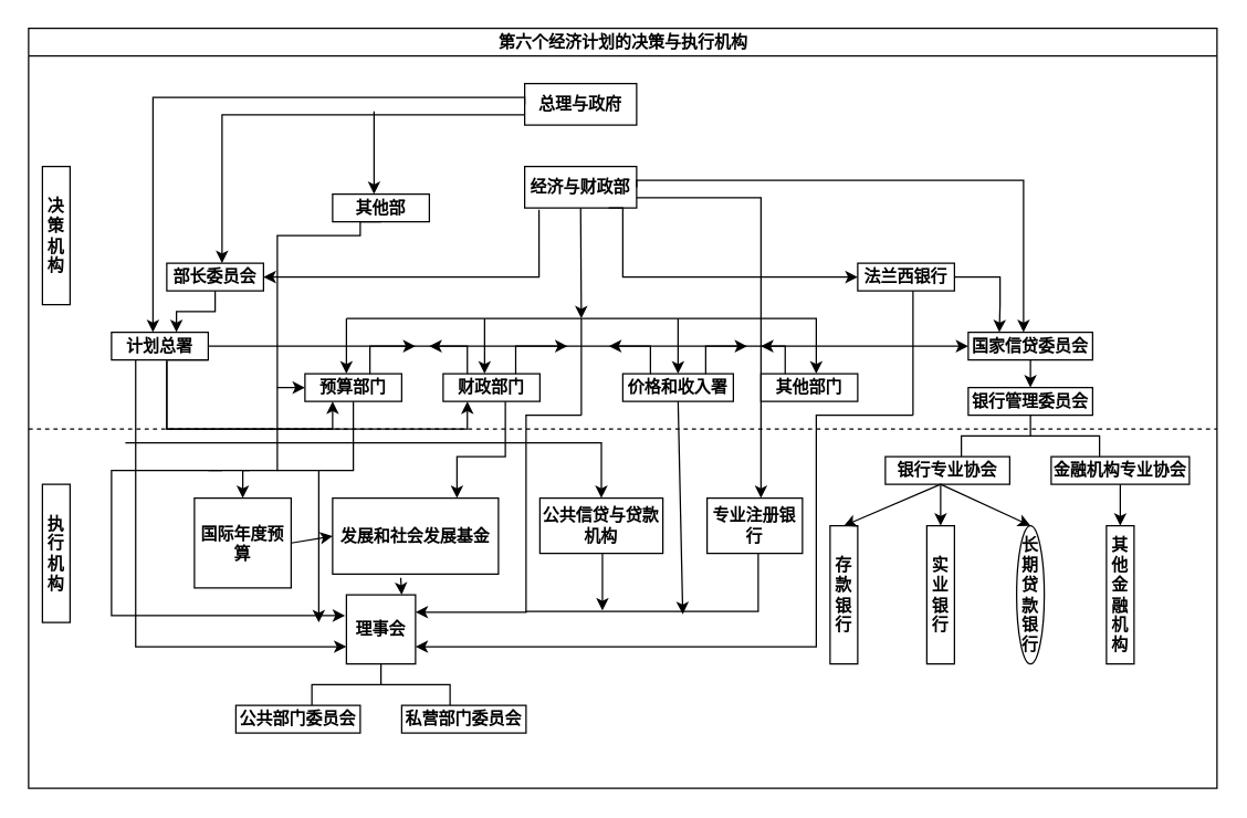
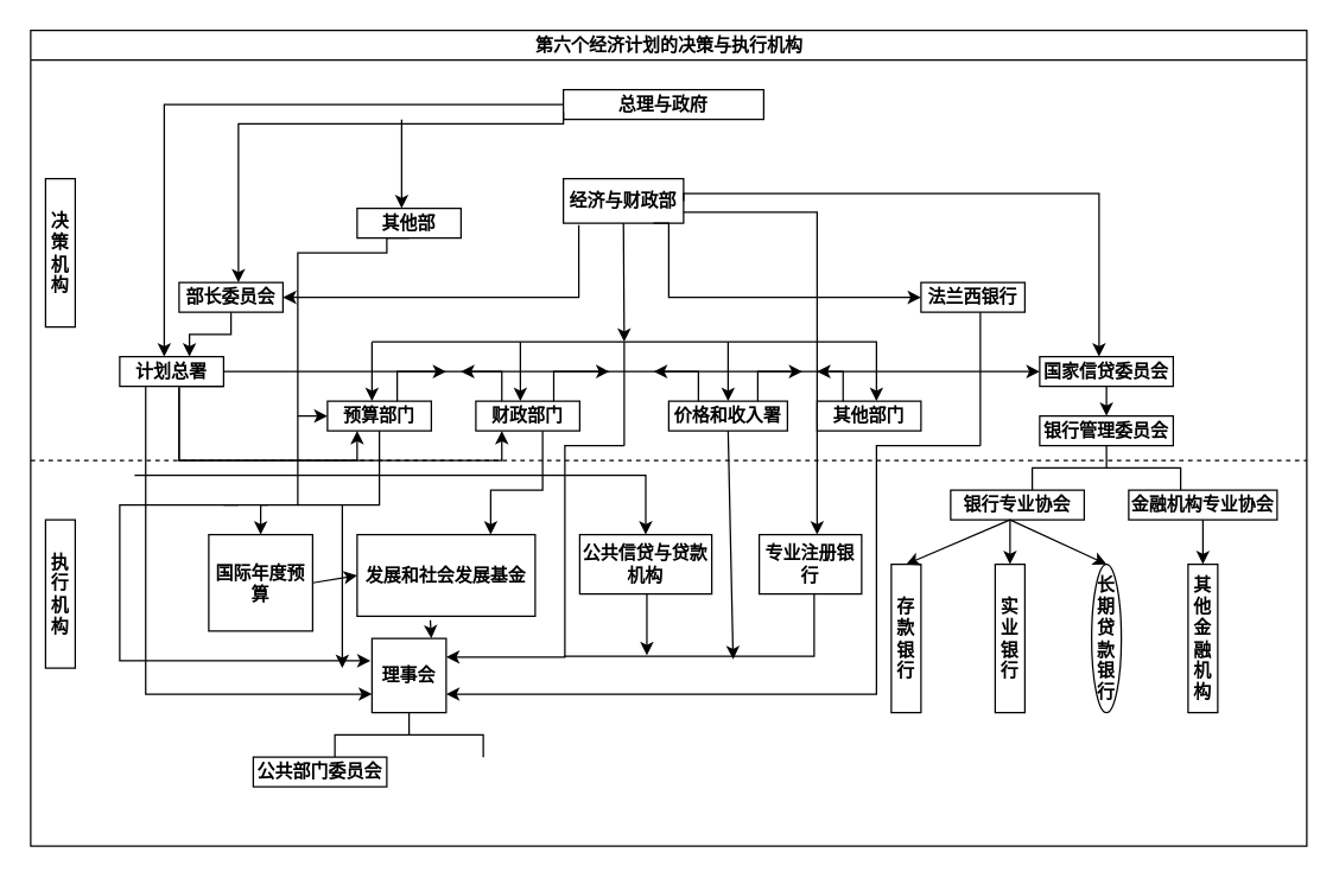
  <mxCell id="0" />
  <mxCell id="1" parent="0" />
  <mxCell id="2" value="&lt;div style=&quot;&quot;&gt;&lt;span style=&quot;background-color: initial;&quot;&gt;第六个经济计划的决策与执行机构&lt;/span&gt;&lt;/div&gt;" style="swimlane;html=1;startSize=20;horizontal=1;containerType=tree;glass=0;fontStyle=1;align=center;" parent="1" vertex="1"><mxGeometry x="20" y="20" width="860" height="550" as="geometry" /></mxCell>
- <mxCell id="3" value="总理与政府" style="rounded=0;whiteSpace=wrap;html=1;fontStyle=1" vertex="1" parent="2"><mxGeometry x="359" y="40" width="81" height="30" as="geometry" /></mxCell>
+ <mxCell id="3" value="总理与政府" style="rounded=0;whiteSpace=wrap;html=1;fontStyle=1" vertex="1" parent="2"><mxGeometry x="359" y="40" width="135" height="20" as="geometry" /></mxCell>
  <mxCell id="4" value="计划总署" style="rounded=0;whiteSpace=wrap;html=1;fontStyle=1" vertex="1" parent="2"><mxGeometry x="60" y="220" width="70" height="20" as="geometry" /></mxCell>
  <mxCell id="5" value="部长委员会" style="rounded=0;whiteSpace=wrap;html=1;fontStyle=1" vertex="1" parent="2"><mxGeometry x="100" y="170" width="70" height="20" as="geometry" /></mxCell>
  <mxCell id="6" value="" style="endArrow=classic;html=1;rounded=0;" edge="1" parent="2"><mxGeometry width="50" height="50" relative="1" as="geometry"><mxPoint x="250" y="60" as="sourcePoint" /><mxPoint x="250" y="120" as="targetPoint" /></mxGeometry></mxCell>
  <mxCell id="7" value="其他部" style="rounded=0;whiteSpace=wrap;html=1;verticalAlign=middle;fontStyle=1" vertex="1" parent="2"><mxGeometry x="220" y="120" width="70" height="20" as="geometry" /></mxCell>
  <mxCell id="8" value="经济与财政部" style="rounded=0;whiteSpace=wrap;html=1;fontStyle=1" vertex="1" parent="2"><mxGeometry x="359" y="100" width="81" height="30" as="geometry" /></mxCell>
  <mxCell id="9" value="" style="edgeStyle=elbowEdgeStyle;elbow=vertical;endArrow=classic;html=1;rounded=0;exitX=0.5;exitY=1;exitDx=0;exitDy=0;" edge="1" parent="2" source="5"><mxGeometry width="50" height="50" relative="1" as="geometry"><mxPoint x="360" y="290" as="sourcePoint" /><mxPoint x="107" y="220" as="targetPoint" /></mxGeometry></mxCell>
  <mxCell id="10" value="" style="edgeStyle=segmentEdgeStyle;endArrow=classic;html=1;rounded=0;entryX=1;entryY=0.5;entryDx=0;entryDy=0;exitX=0.128;exitY=1.044;exitDx=0;exitDy=0;exitPerimeter=0;" edge="1" parent="2" source="8" target="5"><mxGeometry width="50" height="50" relative="1" as="geometry"><mxPoint x="410" y="240" as="sourcePoint" /><mxPoint x="340" y="220" as="targetPoint" /><Array as="points"><mxPoint x="369" y="180" /></Array></mxGeometry></mxCell>
  <mxCell id="11" value="国家信贷委员会" style="rounded=0;whiteSpace=wrap;html=1;fontStyle=1" vertex="1" parent="2"><mxGeometry x="680" y="220" width="90" height="20" as="geometry" /></mxCell>
  <mxCell id="12" value="" style="endArrow=classic;html=1;rounded=0;exitX=1;exitY=0.5;exitDx=0;exitDy=0;entryX=0;entryY=0.5;entryDx=0;entryDy=0;" edge="1" parent="2" source="4" target="11"><mxGeometry width="50" height="50" relative="1" as="geometry"><mxPoint x="360" y="290" as="sourcePoint" /><mxPoint x="410" y="240" as="targetPoint" /></mxGeometry></mxCell>
  <mxCell id="13" value="法兰西银行" style="rounded=0;whiteSpace=wrap;html=1;fontStyle=1" vertex="1" parent="2"><mxGeometry x="600" y="170" width="70" height="20" as="geometry" /></mxCell>
- <mxCell id="14" value="" style="edgeStyle=segmentEdgeStyle;endArrow=classic;html=1;rounded=0;exitX=1;exitY=0.5;exitDx=0;exitDy=0;entryX=0.25;entryY=0;entryDx=0;entryDy=0;" edge="1" parent="2" source="13" target="11"><mxGeometry width="50" height="50" relative="1" as="geometry"><mxPoint x="360" y="290" as="sourcePoint" /><mxPoint x="410" y="240" as="targetPoint" /><Array as="points"><mxPoint x="703" y="180" /><mxPoint x="703" y="200" /></Array></mxGeometry></mxCell>
  <mxCell id="15" value="" style="edgeStyle=segmentEdgeStyle;endArrow=classic;html=1;rounded=0;exitX=0.75;exitY=1;exitDx=0;exitDy=0;entryX=0;entryY=0.5;entryDx=0;entryDy=0;" edge="1" parent="2" source="8" target="13"><mxGeometry width="50" height="50" relative="1" as="geometry"><mxPoint x="440" y="160" as="sourcePoint" /><mxPoint x="530" y="210" as="targetPoint" /><Array as="points"><mxPoint x="430" y="130" /><mxPoint x="430" y="180" /></Array></mxGeometry></mxCell>
  <mxCell id="16" value="" style="endArrow=classic;html=1;rounded=0;" edge="1" parent="2"><mxGeometry width="50" height="50" relative="1" as="geometry"><mxPoint x="230" y="210" as="sourcePoint" /><mxPoint x="230" y="250" as="targetPoint" /></mxGeometry></mxCell>
  <mxCell id="17" value="预算部门" style="rounded=0;whiteSpace=wrap;html=1;verticalAlign=middle;fontStyle=1" vertex="1" parent="2"><mxGeometry x="200" y="250" width="70" height="20" as="geometry" /></mxCell>
  <mxCell id="18" value="财政部门" style="rounded=0;whiteSpace=wrap;html=1;verticalAlign=middle;fontStyle=1" vertex="1" parent="2"><mxGeometry x="300" y="250" width="70" height="20" as="geometry" /></mxCell>
  <mxCell id="19" value="价格和收入署" style="rounded=0;whiteSpace=wrap;html=1;verticalAlign=middle;fontStyle=1" vertex="1" parent="2"><mxGeometry x="430" y="250" width="80" height="20" as="geometry" /></mxCell>
  <mxCell id="20" value="其他部门" style="rounded=0;whiteSpace=wrap;html=1;verticalAlign=middle;fontStyle=1" vertex="1" parent="2"><mxGeometry x="530" y="250" width="70" height="20" as="geometry" /></mxCell>
  <mxCell id="21" value="" style="edgeStyle=segmentEdgeStyle;endArrow=classic;html=1;rounded=0;exitX=1;exitY=1;exitDx=0;exitDy=0;" edge="1" parent="2" source="4"><mxGeometry width="50" height="50" relative="1" as="geometry"><mxPoint x="360" y="280" as="sourcePoint" /><mxPoint x="220" y="270" as="targetPoint" /><Array as="points"><mxPoint x="100" y="240" /><mxPoint x="100" y="290" /><mxPoint x="220" y="290" /></Array></mxGeometry></mxCell>
  <mxCell id="22" value="" style="edgeStyle=segmentEdgeStyle;endArrow=classic;html=1;rounded=0;entryX=0.25;entryY=1;entryDx=0;entryDy=0;" edge="1" parent="2" target="18"><mxGeometry width="50" height="50" relative="1" as="geometry"><mxPoint x="100" y="241" as="sourcePoint" /><mxPoint x="320" y="280" as="targetPoint" /><Array as="points"><mxPoint x="100" y="241" /><mxPoint x="100" y="290" /><mxPoint x="318" y="290" /></Array></mxGeometry></mxCell>
  <mxCell id="23" value="银行管理委员会" style="rounded=0;whiteSpace=wrap;html=1;fontStyle=1" vertex="1" parent="2"><mxGeometry x="680" y="260" width="90" height="20" as="geometry" /></mxCell>
  <mxCell id="24" value="" style="strokeWidth=1;html=1;shape=mxgraph.flowchart.annotation_2;align=left;labelPosition=right;pointerEvents=1;direction=south;" vertex="1" parent="2"><mxGeometry x="675" y="280" width="100" height="30" as="geometry" /></mxCell>
  <mxCell id="25" value="银行专业协会" style="rounded=0;whiteSpace=wrap;html=1;fontStyle=1" vertex="1" parent="2"><mxGeometry x="620" y="310" width="90" height="20" as="geometry" /></mxCell>
  <mxCell id="26" value="金融机构专业协会" style="rounded=0;whiteSpace=wrap;html=1;fontStyle=1" vertex="1" parent="2"><mxGeometry x="740" y="310" width="100" height="20" as="geometry" /></mxCell>
  <mxCell id="27" value="&lt;b&gt;存款银行&lt;/b&gt;" style="rounded=0;whiteSpace=wrap;html=1;strokeWidth=1;" vertex="1" parent="2"><mxGeometry x="580" y="360" width="20" height="100" as="geometry" /></mxCell>
  <mxCell id="28" value="&lt;b&gt;实业银行&lt;/b&gt;" style="rounded=0;whiteSpace=wrap;html=1;strokeWidth=1;" vertex="1" parent="2"><mxGeometry x="650" y="360" width="20" height="100" as="geometry" /></mxCell>
  <mxCell id="29" value="&lt;b&gt;长期贷款银行&lt;/b&gt;" style="ellipse;whiteSpace=wrap;html=1;strokeWidth=1;" vertex="1" parent="2"><mxGeometry x="715" y="360" width="20" height="100" as="geometry" /></mxCell>
  <mxCell id="30" value="&lt;b&gt;其他金融机构&lt;/b&gt;" style="rounded=0;whiteSpace=wrap;html=1;strokeWidth=1;" vertex="1" parent="2"><mxGeometry x="780" y="360" width="20" height="100" as="geometry" /></mxCell>
  <mxCell id="31" value="&lt;b&gt;理事会&lt;/b&gt;" style="whiteSpace=wrap;html=1;aspect=fixed;strokeWidth=1;" vertex="1" parent="2"><mxGeometry x="230" y="410" width="50" height="50" as="geometry" /></mxCell>
  <mxCell id="32" value="&lt;b&gt;发展和社会发展基金&lt;/b&gt;" style="rounded=0;whiteSpace=wrap;html=1;strokeWidth=1;" vertex="1" parent="2"><mxGeometry x="220" y="340" width="120" height="55" as="geometry" /></mxCell>
  <mxCell id="33" value="&lt;b&gt;国际年度预算&lt;/b&gt;" style="rounded=0;whiteSpace=wrap;html=1;strokeWidth=1;" vertex="1" parent="2"><mxGeometry x="120" y="340" width="70" height="65" as="geometry" /></mxCell>
  <mxCell id="34" value="&lt;b&gt;公共信贷与贷款机构&lt;/b&gt;" style="rounded=0;whiteSpace=wrap;html=1;strokeWidth=1;" vertex="1" parent="2"><mxGeometry x="370" y="340" width="89" height="40" as="geometry" /></mxCell>
  <mxCell id="35" value="&lt;b&gt;专业注册银行&lt;/b&gt;" style="rounded=0;whiteSpace=wrap;html=1;strokeWidth=1;" vertex="1" parent="2"><mxGeometry x="491" y="340" width="69" height="40" as="geometry" /></mxCell>
  <mxCell id="36" value="" style="edgeStyle=elbowEdgeStyle;elbow=horizontal;endArrow=classic;html=1;rounded=0;exitX=1;exitY=0.75;exitDx=0;exitDy=0;" edge="1" parent="2" source="8"><mxGeometry width="50" height="50" relative="1" as="geometry"><mxPoint x="360" y="300" as="sourcePoint" /><mxPoint x="530" y="340" as="targetPoint" /><Array as="points"><mxPoint x="530" y="130" /><mxPoint x="520" y="240" /><mxPoint x="590" y="200" /></Array></mxGeometry></mxCell>
  <mxCell id="37" value="" style="edgeStyle=segmentEdgeStyle;endArrow=classic;html=1;rounded=0;entryX=0;entryY=0.75;entryDx=0;entryDy=0;exitX=0.25;exitY=1;exitDx=0;exitDy=0;" edge="1" parent="2" source="4" target="31"><mxGeometry width="50" height="50" relative="1" as="geometry"><mxPoint x="410" y="250" as="sourcePoint" /><mxPoint x="360" y="300" as="targetPoint" /><Array as="points"><mxPoint x="78" y="448" /></Array></mxGeometry></mxCell>
  <mxCell id="38" value="" style="shape=partialRectangle;whiteSpace=wrap;html=1;bottom=0;right=0;fillColor=none;strokeWidth=1;direction=west;" vertex="1" parent="2"><mxGeometry x="360" y="380" width="168" height="42" as="geometry" /></mxCell>
  <mxCell id="39" value="" style="endArrow=classic;html=1;rounded=0;exitX=0.671;exitY=1;exitDx=0;exitDy=0;exitPerimeter=0;entryX=0.671;entryY=0.016;entryDx=0;entryDy=0;entryPerimeter=0;" edge="1" parent="2" source="38" target="38"><mxGeometry width="50" height="50" relative="1" as="geometry"><mxPoint x="364" y="303" as="sourcePoint" /><mxPoint x="415" y="419" as="targetPoint" /><Array as="points" /></mxGeometry></mxCell>
  <mxCell id="40" value="" style="endArrow=classic;html=1;rounded=0;exitX=0.5;exitY=1;exitDx=0;exitDy=0;entryX=0.325;entryY=-0.048;entryDx=0;entryDy=0;entryPerimeter=0;" edge="1" parent="2" source="19" target="38"><mxGeometry width="50" height="50" relative="1" as="geometry"><mxPoint x="583.4" y="294.016" as="sourcePoint" /><mxPoint x="463.4" y="424.016" as="targetPoint" /></mxGeometry></mxCell>
  <mxCell id="41" value="" style="endArrow=classic;html=1;rounded=0;exitX=1;exitY=0.5;exitDx=0;exitDy=0;entryX=0;entryY=0.5;entryDx=0;entryDy=0;" edge="1" parent="2" source="33" target="32"><mxGeometry width="50" height="50" relative="1" as="geometry"><mxPoint x="360" y="300" as="sourcePoint" /><mxPoint x="410" y="250" as="targetPoint" /></mxGeometry></mxCell>
  <mxCell id="42" value="" style="endArrow=classic;html=1;rounded=0;entryX=0.75;entryY=0;entryDx=0;entryDy=0;" edge="1" parent="2" target="32"><mxGeometry width="50" height="50" relative="1" as="geometry"><mxPoint x="345" y="270" as="sourcePoint" /><mxPoint x="410" y="250" as="targetPoint" /><Array as="points"><mxPoint x="345" y="310" /><mxPoint x="310" y="310" /></Array></mxGeometry></mxCell>
  <mxCell id="43" value="" style="endArrow=classic;html=1;rounded=0;exitX=0.411;exitY=1.05;exitDx=0;exitDy=0;exitPerimeter=0;" edge="1" parent="2" source="32"><mxGeometry width="50" height="50" relative="1" as="geometry"><mxPoint x="360" y="300" as="sourcePoint" /><mxPoint x="270" y="410" as="targetPoint" /></mxGeometry></mxCell>
  <mxCell id="44" value="" style="strokeWidth=1;html=1;shape=mxgraph.flowchart.annotation_2;align=left;labelPosition=right;pointerEvents=1;direction=south;" vertex="1" parent="2"><mxGeometry x="205" y="460" width="100" height="30" as="geometry" /></mxCell>
- <mxCell id="45" value="私营部门委员会" style="rounded=0;whiteSpace=wrap;html=1;fontStyle=1" vertex="1" parent="2"><mxGeometry x="270" y="490" width="90" height="20" as="geometry" /></mxCell>
  <mxCell id="46" value="&lt;b&gt;执行机构&lt;/b&gt;" style="rounded=0;whiteSpace=wrap;html=1;strokeWidth=1;" vertex="1" parent="2"><mxGeometry x="10" y="330" width="20" height="100" as="geometry" /></mxCell>
  <mxCell id="47" value="" style="edgeStyle=segmentEdgeStyle;endArrow=classic;html=1;rounded=0;exitX=0;exitY=0.5;exitDx=0;exitDy=0;" edge="1" parent="1" source="3"><mxGeometry width="50" height="50" relative="1" as="geometry"><mxPoint x="380" y="320" as="sourcePoint" /><mxPoint x="110" y="240" as="targetPoint" /><Array as="points"><mxPoint x="379" y="70" /><mxPoint x="110" y="70" /></Array></mxGeometry></mxCell>
  <mxCell id="48" value="" style="edgeStyle=segmentEdgeStyle;endArrow=classic;html=1;rounded=0;exitX=0;exitY=0.75;exitDx=0;exitDy=0;" edge="1" parent="1" source="3"><mxGeometry width="50" height="50" relative="1" as="geometry"><mxPoint x="380" y="320" as="sourcePoint" /><mxPoint x="160" y="190" as="targetPoint" /><Array as="points"><mxPoint x="160" y="83" /></Array></mxGeometry></mxCell>
  <mxCell id="49" value="" style="edgeStyle=segmentEdgeStyle;endArrow=classic;html=1;rounded=0;exitX=1;exitY=0.5;exitDx=0;exitDy=0;" edge="1" parent="1" source="8"><mxGeometry width="50" height="50" relative="1" as="geometry"><mxPoint x="380" y="310" as="sourcePoint" /><mxPoint x="740" y="240" as="targetPoint" /><Array as="points"><mxPoint x="460" y="130" /><mxPoint x="740" y="130" /></Array></mxGeometry></mxCell>
  <mxCell id="50" value="" style="endArrow=classic;html=1;rounded=0;exitX=0.5;exitY=1;exitDx=0;exitDy=0;" edge="1" parent="1" source="8"><mxGeometry width="50" height="50" relative="1" as="geometry"><mxPoint x="380" y="310" as="sourcePoint" /><mxPoint x="420" y="230" as="targetPoint" /></mxGeometry></mxCell>
  <mxCell id="51" value="" style="edgeStyle=segmentEdgeStyle;endArrow=classic;html=1;rounded=0;" edge="1" parent="1"><mxGeometry width="50" height="50" relative="1" as="geometry"><mxPoint x="250" y="230" as="sourcePoint" /><mxPoint x="590" y="270" as="targetPoint" /><Array as="points"><mxPoint x="590" y="230" /></Array></mxGeometry></mxCell>
  <mxCell id="52" value="" style="endArrow=classic;html=1;rounded=0;" edge="1" parent="1"><mxGeometry width="50" height="50" relative="1" as="geometry"><mxPoint x="350" y="230" as="sourcePoint" /><mxPoint x="350" y="270" as="targetPoint" /></mxGeometry></mxCell>
  <mxCell id="53" value="" style="endArrow=classic;html=1;rounded=0;" edge="1" parent="1"><mxGeometry width="50" height="50" relative="1" as="geometry"><mxPoint x="490" y="230" as="sourcePoint" /><mxPoint x="490" y="270" as="targetPoint" /><Array as="points"><mxPoint x="490" y="250" /></Array></mxGeometry></mxCell>
  <mxCell id="54" value="" style="edgeStyle=segmentEdgeStyle;endArrow=classic;html=1;rounded=0;exitX=0.5;exitY=1;exitDx=0;exitDy=0;" edge="1" parent="1" source="7"><mxGeometry width="50" height="50" relative="1" as="geometry"><mxPoint x="380" y="300" as="sourcePoint" /><mxPoint x="220" y="280" as="targetPoint" /><Array as="points"><mxPoint x="260" y="160" /><mxPoint x="260" y="170" /><mxPoint x="200" y="170" /><mxPoint x="200" y="280" /></Array></mxGeometry></mxCell>
  <mxCell id="55" value="" style="edgeStyle=segmentEdgeStyle;endArrow=classic;html=1;rounded=0;" edge="1" parent="1"><mxGeometry width="50" height="50" relative="1" as="geometry"><mxPoint x="267" y="270" as="sourcePoint" /><mxPoint x="300" y="250" as="targetPoint" /><Array as="points"><mxPoint x="267" y="250" /></Array></mxGeometry></mxCell>
  <mxCell id="56" value="" style="edgeStyle=segmentEdgeStyle;endArrow=classic;html=1;rounded=0;exitX=0.25;exitY=0;exitDx=0;exitDy=0;" edge="1" parent="1" source="18"><mxGeometry width="50" height="50" relative="1" as="geometry"><mxPoint x="300" y="270" as="sourcePoint" /><mxPoint x="310" y="250" as="targetPoint" /><Array as="points"><mxPoint x="338" y="250" /></Array></mxGeometry></mxCell>
  <mxCell id="57" value="" style="edgeStyle=segmentEdgeStyle;endArrow=classic;html=1;rounded=0;exitX=0.75;exitY=0;exitDx=0;exitDy=0;" edge="1" parent="1" source="18"><mxGeometry width="50" height="50" relative="1" as="geometry"><mxPoint x="380" y="300" as="sourcePoint" /><mxPoint x="410" y="250" as="targetPoint" /><Array as="points"><mxPoint x="373" y="250" /></Array></mxGeometry></mxCell>
  <mxCell id="58" value="" style="edgeStyle=segmentEdgeStyle;endArrow=classic;html=1;rounded=0;exitX=0.25;exitY=0;exitDx=0;exitDy=0;" edge="1" parent="1" source="19"><mxGeometry width="50" height="50" relative="1" as="geometry"><mxPoint x="380" y="300" as="sourcePoint" /><mxPoint x="440" y="250" as="targetPoint" /><Array as="points"><mxPoint x="470" y="250" /></Array></mxGeometry></mxCell>
  <mxCell id="59" value="" style="edgeStyle=segmentEdgeStyle;endArrow=classic;html=1;rounded=0;exitX=0.75;exitY=0;exitDx=0;exitDy=0;" edge="1" parent="1" source="19"><mxGeometry width="50" height="50" relative="1" as="geometry"><mxPoint x="380" y="300" as="sourcePoint" /><mxPoint x="540" y="250" as="targetPoint" /><Array as="points"><mxPoint x="510" y="250" /></Array></mxGeometry></mxCell>
  <mxCell id="60" value="" style="edgeStyle=segmentEdgeStyle;endArrow=classic;html=1;rounded=0;exitX=0.25;exitY=0;exitDx=0;exitDy=0;" edge="1" parent="1" source="20"><mxGeometry width="50" height="50" relative="1" as="geometry"><mxPoint x="380" y="300" as="sourcePoint" /><mxPoint x="550" y="250" as="targetPoint" /><Array as="points"><mxPoint x="568" y="250" /></Array></mxGeometry></mxCell>
  <mxCell id="61" value="" style="endArrow=classic;html=1;rounded=0;exitX=0.5;exitY=1;exitDx=0;exitDy=0;" edge="1" parent="1" source="11"><mxGeometry width="50" height="50" relative="1" as="geometry"><mxPoint x="380" y="300" as="sourcePoint" /><mxPoint x="745" y="280" as="targetPoint" /></mxGeometry></mxCell>
  <mxCell id="62" value="" style="endArrow=classic;html=1;rounded=0;" edge="1" parent="1"><mxGeometry width="50" height="50" relative="1" as="geometry"><mxPoint x="680" y="350" as="sourcePoint" /><mxPoint x="610" y="380" as="targetPoint" /></mxGeometry></mxCell>
  <mxCell id="63" value="" style="endArrow=classic;html=1;rounded=0;entryX=0.5;entryY=0;entryDx=0;entryDy=0;" edge="1" parent="1" target="29"><mxGeometry width="50" height="50" relative="1" as="geometry"><mxPoint x="680" y="350" as="sourcePoint" /><mxPoint x="740" y="380" as="targetPoint" /></mxGeometry></mxCell>
  <mxCell id="64" value="" style="endArrow=classic;html=1;rounded=0;" edge="1" parent="1"><mxGeometry width="50" height="50" relative="1" as="geometry"><mxPoint x="680" y="350" as="sourcePoint" /><mxPoint x="680" y="380" as="targetPoint" /></mxGeometry></mxCell>
  <mxCell id="65" value="" style="endArrow=classic;html=1;rounded=0;exitX=0.5;exitY=1;exitDx=0;exitDy=0;" edge="1" parent="1" source="26"><mxGeometry width="50" height="50" relative="1" as="geometry"><mxPoint x="380" y="250" as="sourcePoint" /><mxPoint x="810" y="380" as="targetPoint" /></mxGeometry></mxCell>
  <mxCell id="66" value="" style="edgeStyle=segmentEdgeStyle;endArrow=classic;html=1;rounded=0;entryX=0.5;entryY=0;entryDx=0;entryDy=0;" edge="1" parent="1" target="33"><mxGeometry width="50" height="50" relative="1" as="geometry"><mxPoint x="200" y="280" as="sourcePoint" /><mxPoint x="160" y="340" as="targetPoint" /><Array as="points"><mxPoint x="200" y="340" /><mxPoint x="175" y="340" /></Array></mxGeometry></mxCell>
  <mxCell id="67" value="" style="edgeStyle=elbowEdgeStyle;elbow=horizontal;endArrow=classic;html=1;rounded=0;" edge="1" parent="1"><mxGeometry width="50" height="50" relative="1" as="geometry"><mxPoint x="160" y="340" as="sourcePoint" /><mxPoint x="249" y="445" as="targetPoint" /><Array as="points"><mxPoint x="80" y="380" /></Array></mxGeometry></mxCell>
  <mxCell id="68" value="" style="edgeStyle=segmentEdgeStyle;endArrow=classic;html=1;rounded=0;entryX=0.5;entryY=0;entryDx=0;entryDy=0;" edge="1" parent="1" target="34"><mxGeometry width="50" height="50" relative="1" as="geometry"><mxPoint x="90" y="320" as="sourcePoint" /><mxPoint x="430" y="270" as="targetPoint" /></mxGeometry></mxCell>
  <mxCell id="69" value="" style="edgeStyle=elbowEdgeStyle;elbow=horizontal;endArrow=classic;html=1;rounded=0;entryX=1;entryY=0.25;entryDx=0;entryDy=0;" edge="1" parent="1" target="31"><mxGeometry width="50" height="50" relative="1" as="geometry"><mxPoint x="420" y="300" as="sourcePoint" /><mxPoint x="340" y="340" as="targetPoint" /><Array as="points"><mxPoint x="380" y="370" /><mxPoint x="420" y="250" /></Array></mxGeometry></mxCell>
  <mxCell id="70" value="" style="endArrow=none;html=1;rounded=0;" edge="1" parent="1"><mxGeometry width="50" height="50" relative="1" as="geometry"><mxPoint x="420" y="300" as="sourcePoint" /><mxPoint x="420" y="230" as="targetPoint" /></mxGeometry></mxCell>
  <mxCell id="71" value="" style="endArrow=none;html=1;rounded=0;" edge="1" parent="1"><mxGeometry width="50" height="50" relative="1" as="geometry"><mxPoint x="660" y="210" as="sourcePoint" /><mxPoint x="660" y="300" as="targetPoint" /></mxGeometry></mxCell>
  <mxCell id="72" value="" style="edgeStyle=elbowEdgeStyle;elbow=horizontal;endArrow=classic;html=1;rounded=0;entryX=1;entryY=0.75;entryDx=0;entryDy=0;" edge="1" parent="1" target="31"><mxGeometry width="50" height="50" relative="1" as="geometry"><mxPoint x="660" y="300" as="sourcePoint" /><mxPoint x="460" y="470" as="targetPoint" /><Array as="points"><mxPoint x="590" y="390" /></Array></mxGeometry></mxCell>
  <mxCell id="73" value="" style="endArrow=none;html=1;rounded=0;exitX=0.5;exitY=1;exitDx=0;exitDy=0;" edge="1" parent="1" source="17"><mxGeometry width="50" height="50" relative="1" as="geometry"><mxPoint x="380" y="320" as="sourcePoint" /><mxPoint x="200" y="340" as="targetPoint" /><Array as="points"><mxPoint x="255" y="340" /></Array></mxGeometry></mxCell>
  <mxCell id="74" value="" style="endArrow=none;html=1;rounded=0;" edge="1" parent="1"><mxGeometry width="50" height="50" relative="1" as="geometry"><mxPoint x="180" y="340" as="sourcePoint" /><mxPoint x="150" y="340" as="targetPoint" /></mxGeometry></mxCell>
  <mxCell id="75" value="" style="endArrow=classic;html=1;rounded=0;" edge="1" parent="1"><mxGeometry width="50" height="50" relative="1" as="geometry"><mxPoint x="230" y="340" as="sourcePoint" /><mxPoint x="230" y="450" as="targetPoint" /></mxGeometry></mxCell>
  <mxCell id="76" value="公共部门委员会" style="rounded=0;whiteSpace=wrap;html=1;fontStyle=1" vertex="1" parent="1"><mxGeometry x="170" y="510" width="90" height="20" as="geometry" /></mxCell>
  <mxCell id="77" value="" style="endArrow=none;dashed=1;html=1;rounded=0;" edge="1" parent="1"><mxGeometry width="50" height="50" relative="1" as="geometry"><mxPoint x="20" y="310" as="sourcePoint" /><mxPoint x="880" y="310" as="targetPoint" /></mxGeometry></mxCell>
  <mxCell id="78" value="&lt;b&gt;决策机构&lt;/b&gt;" style="rounded=0;whiteSpace=wrap;html=1;strokeWidth=1;" vertex="1" parent="1"><mxGeometry x="30" y="120" width="20" height="100" as="geometry" /></mxCell>
